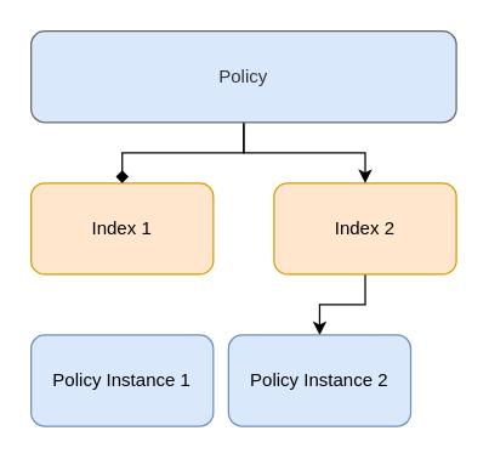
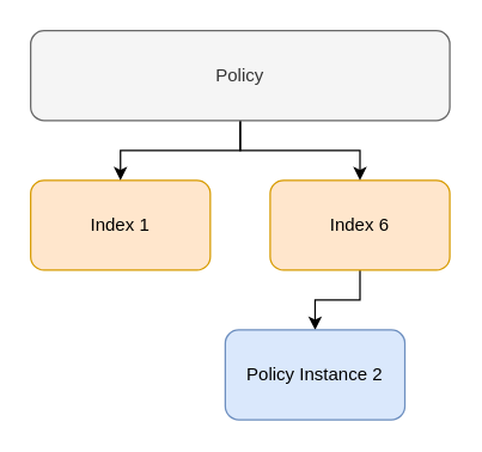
  <mxCell id="0" />
  <mxCell id="1" parent="0" />
  <mxCell id="2" value="Index 1" style="rounded=1;whiteSpace=wrap;html=1;fillColor=#ffe6cc;strokeColor=#d79b00;" vertex="1" parent="1"><mxGeometry x="20" y="120" width="120" height="60" as="geometry" /></mxCell>
  <mxCell id="3" style="edgeStyle=orthogonalEdgeStyle;rounded=0;orthogonalLoop=1;jettySize=auto;html=1;entryX=0.5;entryY=0;entryDx=0;entryDy=0;" edge="1" parent="1" source="4" target="6"><mxGeometry relative="1" as="geometry" /></mxCell>
- <mxCell id="4" value="Index 2" style="rounded=1;whiteSpace=wrap;html=1;fillColor=#ffe6cc;strokeColor=#d79b00;" vertex="1" parent="1"><mxGeometry x="180" y="120" width="120" height="60" as="geometry" /></mxCell>
- <mxCell id="5" value="Policy Instance 1" style="rounded=1;whiteSpace=wrap;html=1;fillColor=#dae8fc;strokeColor=#6c8ebf;" vertex="1" parent="1"><mxGeometry x="20" y="220" width="120" height="60" as="geometry" /></mxCell>
+ <mxCell id="4" value="Index 6" style="rounded=1;whiteSpace=wrap;html=1;fillColor=#ffe6cc;strokeColor=#d79b00;" vertex="1" parent="1"><mxGeometry x="180" y="120" width="120" height="60" as="geometry" /></mxCell>
  <mxCell id="6" value="Policy Instance 2" style="rounded=1;whiteSpace=wrap;html=1;fillColor=#dae8fc;strokeColor=#6c8ebf;" vertex="1" parent="1"><mxGeometry x="150" y="220" width="120" height="60" as="geometry" /></mxCell>
  <mxCell id="7" style="edgeStyle=orthogonalEdgeStyle;rounded=0;orthogonalLoop=1;jettySize=auto;html=1;entryX=0.5;entryY=0;entryDx=0;entryDy=0;" edge="1" parent="1" source="9" target="4"><mxGeometry relative="1" as="geometry" /></mxCell>
- <mxCell id="8" style="edgeStyle=orthogonalEdgeStyle;rounded=0;orthogonalLoop=1;jettySize=auto;html=1;endArrow=diamond;" edge="1" parent="1" source="9" target="2"><mxGeometry relative="1" as="geometry" /></mxCell>
- <mxCell id="9" value="Policy" style="rounded=1;whiteSpace=wrap;html=1;fillColor=#dae8fc;strokeColor=#666666;fontColor=#333333;" vertex="1" parent="1"><mxGeometry x="20" y="20" width="280" height="60" as="geometry" /></mxCell>
+ <mxCell id="8" style="edgeStyle=orthogonalEdgeStyle;rounded=0;orthogonalLoop=1;jettySize=auto;html=1;" edge="1" parent="1" source="9" target="2"><mxGeometry relative="1" as="geometry" /></mxCell>
+ <mxCell id="9" value="Policy" style="rounded=1;whiteSpace=wrap;html=1;fillColor=#f5f5f5;strokeColor=#666666;fontColor=#333333;" vertex="1" parent="1"><mxGeometry x="20" y="20" width="280" height="60" as="geometry" /></mxCell>
